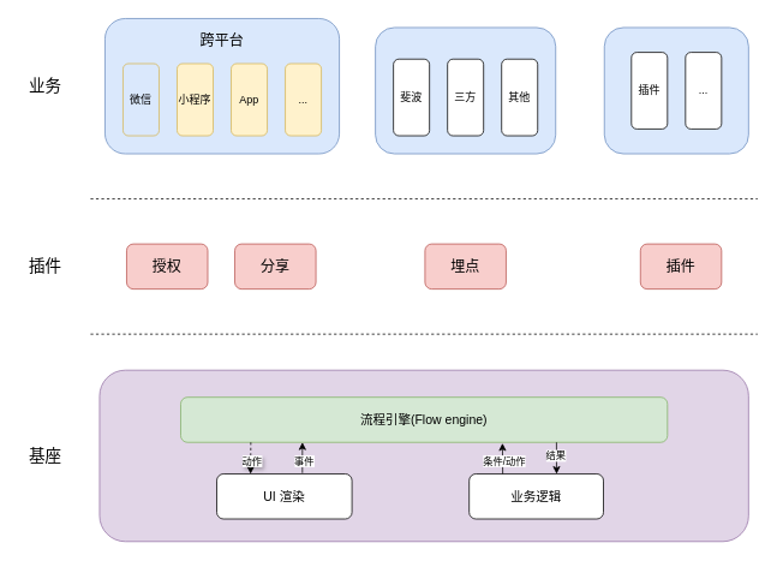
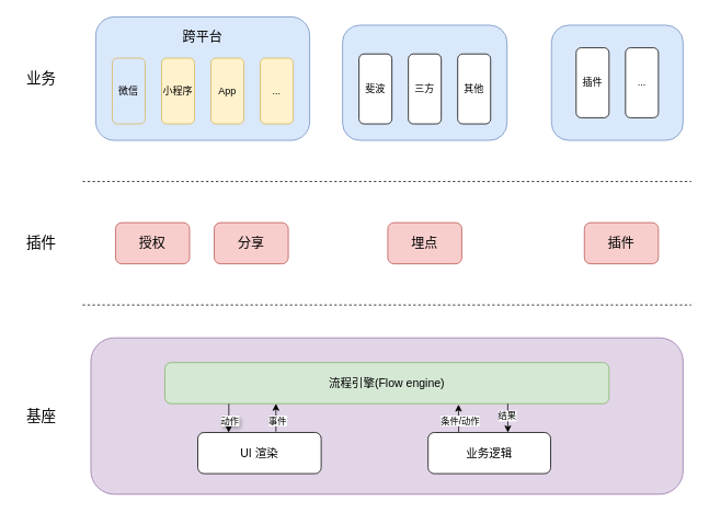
  <mxCell id="0" />
  <mxCell id="1" parent="0" />
  <mxCell id="2" value="" style="endArrow=none;dashed=1;html=1;rounded=0;" edge="1" parent="1"><mxGeometry width="50" height="50" relative="1" as="geometry"><mxPoint x="100" y="220" as="sourcePoint" /><mxPoint x="840" y="220" as="targetPoint" /></mxGeometry></mxCell>
  <mxCell id="3" value="" style="group;fontSize=14;" vertex="1" connectable="0" parent="1"><mxGeometry x="116" y="20" width="260" height="150" as="geometry" /></mxCell>
  <mxCell id="4" value="" style="rounded=1;whiteSpace=wrap;html=1;fillColor=#dae8fc;strokeColor=#6c8ebf;" vertex="1" parent="3"><mxGeometry width="260" height="150" as="geometry" /></mxCell>
  <mxCell id="5" value="微信" style="rounded=1;whiteSpace=wrap;html=1;flipV=0;flipH=0;fillColor=#dae8fc;strokeColor=#d6b656;" vertex="1" parent="3"><mxGeometry x="20" y="50" width="40" height="80" as="geometry" /></mxCell>
  <mxCell id="6" value="小程序&lt;span style=&quot;color: rgba(0, 0, 0, 0); font-family: monospace; font-size: 0px; text-align: start; text-wrap-mode: nowrap;&quot;&gt;%3CmxGraphModel%3E%3Croot%3E%3CmxCell%20id%3D%220%22%2F%3E%3CmxCell%20id%3D%221%22%20parent%3D%220%22%2F%3E%3CmxCell%20id%3D%222%22%20value%3D%22%E5%BE%AE%E4%BF%A1%22%20style%3D%22rounded%3D1%3BwhiteSpace%3Dwrap%3Bhtml%3D1%3BflipV%3D0%3BflipH%3D0%3B%22%20vertex%3D%221%22%20parent%3D%221%22%3E%3CmxGeometry%20x%3D%22200%22%20y%3D%2290%22%20width%3D%2240%22%20height%3D%2280%22%20as%3D%22geometry%22%2F%3E%3C%2FmxCell%3E%3C%2Froot%3E%3C%2FmxGraphModel%3E&lt;/span&gt;" style="rounded=1;whiteSpace=wrap;html=1;flipV=0;flipH=0;fillColor=#fff2cc;strokeColor=#d6b656;" vertex="1" parent="3"><mxGeometry x="80" y="50" width="40" height="80" as="geometry" /></mxCell>
  <mxCell id="7" value="App" style="rounded=1;whiteSpace=wrap;html=1;flipV=0;flipH=0;fillColor=#fff2cc;strokeColor=#d6b656;" vertex="1" parent="3"><mxGeometry x="140" y="50" width="40" height="80" as="geometry" /></mxCell>
  <mxCell id="8" value="..." style="rounded=1;whiteSpace=wrap;html=1;flipV=0;flipH=0;fillColor=#fff2cc;strokeColor=#d6b656;" vertex="1" parent="3"><mxGeometry x="200" y="50" width="40" height="80" as="geometry" /></mxCell>
  <mxCell id="9" value="跨平台" style="text;html=1;align=center;verticalAlign=middle;whiteSpace=wrap;rounded=0;fontSize=16;" vertex="1" parent="3"><mxGeometry x="100" y="10" width="60" height="30" as="geometry" /></mxCell>
  <mxCell id="10" value="" style="group" vertex="1" connectable="0" parent="1"><mxGeometry x="416" y="30" width="200" height="140" as="geometry" /></mxCell>
  <mxCell id="11" value="" style="rounded=1;whiteSpace=wrap;html=1;fillColor=#dae8fc;strokeColor=#6c8ebf;" vertex="1" parent="10"><mxGeometry width="200" height="140" as="geometry" /></mxCell>
  <mxCell id="12" value="斐波" style="rounded=1;whiteSpace=wrap;html=1;" vertex="1" parent="10"><mxGeometry x="20" y="35" width="40" height="85" as="geometry" /></mxCell>
  <mxCell id="13" value="三方" style="rounded=1;whiteSpace=wrap;html=1;" vertex="1" parent="10"><mxGeometry x="80" y="35" width="40" height="85" as="geometry" /></mxCell>
  <mxCell id="14" value="其他" style="rounded=1;whiteSpace=wrap;html=1;" vertex="1" parent="10"><mxGeometry x="140" y="35" width="40" height="85" as="geometry" /></mxCell>
  <mxCell id="15" value="" style="rounded=1;whiteSpace=wrap;html=1;fillColor=#dae8fc;strokeColor=#6c8ebf;" vertex="1" parent="1"><mxGeometry x="670" y="30" width="160" height="140" as="geometry" /></mxCell>
  <mxCell id="16" value="插件" style="rounded=1;whiteSpace=wrap;html=1;" vertex="1" parent="1"><mxGeometry x="700" y="57.5" width="40" height="85" as="geometry" /></mxCell>
  <mxCell id="17" value="..." style="rounded=1;whiteSpace=wrap;html=1;" vertex="1" parent="1"><mxGeometry x="760" y="57.5" width="40" height="85" as="geometry" /></mxCell>
  <mxCell id="18" value="业务" style="text;html=1;align=center;verticalAlign=middle;whiteSpace=wrap;rounded=0;fontSize=18;" vertex="1" parent="1"><mxGeometry x="20" y="80" width="60" height="30" as="geometry" /></mxCell>
  <mxCell id="19" value="授权" style="rounded=1;whiteSpace=wrap;html=1;fontSize=16;fillColor=#f8cecc;strokeColor=#b85450;" vertex="1" parent="1"><mxGeometry x="140" y="270" width="90" height="50" as="geometry" /></mxCell>
  <mxCell id="20" value="分享" style="rounded=1;whiteSpace=wrap;html=1;fontSize=16;fillColor=#f8cecc;strokeColor=#b85450;" vertex="1" parent="1"><mxGeometry x="260" y="270" width="90" height="50" as="geometry" /></mxCell>
  <mxCell id="21" value="插件" style="rounded=1;whiteSpace=wrap;html=1;fontSize=16;fillColor=#f8cecc;strokeColor=#b85450;" vertex="1" parent="1"><mxGeometry x="710" y="270" width="90" height="50" as="geometry" /></mxCell>
  <mxCell id="22" value="埋点" style="rounded=1;whiteSpace=wrap;html=1;fontSize=16;fillColor=#f8cecc;strokeColor=#b85450;" vertex="1" parent="1"><mxGeometry x="471" y="270" width="90" height="50" as="geometry" /></mxCell>
  <mxCell id="23" value="插件" style="text;html=1;align=center;verticalAlign=middle;whiteSpace=wrap;rounded=0;fontSize=18;" vertex="1" parent="1"><mxGeometry x="20" y="280" width="60" height="30" as="geometry" /></mxCell>
  <mxCell id="24" value="" style="endArrow=none;dashed=1;html=1;rounded=0;" edge="1" parent="1"><mxGeometry width="50" height="50" relative="1" as="geometry"><mxPoint x="100" y="370" as="sourcePoint" /><mxPoint x="840" y="370" as="targetPoint" /><Array as="points"><mxPoint x="280" y="370" /><mxPoint x="460" y="370" /></Array></mxGeometry></mxCell>
  <mxCell id="25" value="基座" style="text;html=1;align=center;verticalAlign=middle;whiteSpace=wrap;rounded=0;fontSize=18;" vertex="1" parent="1"><mxGeometry x="20" y="490" width="60" height="30" as="geometry" /></mxCell>
  <mxCell id="26" value="" style="rounded=1;whiteSpace=wrap;html=1;fillColor=#e1d5e7;strokeColor=#9673a6;" vertex="1" parent="1"><mxGeometry x="110" y="410" width="720" height="190" as="geometry" /></mxCell>
  <mxCell id="27" value="流程引擎(Flow engine)" style="rounded=1;whiteSpace=wrap;html=1;fontSize=14;fillColor=#d5e8d4;strokeColor=#82b366;" vertex="1" parent="1"><mxGeometry x="200" y="440" width="540" height="50" as="geometry" /></mxCell>
  <mxCell id="28" value="UI 渲染" style="rounded=1;whiteSpace=wrap;html=1;fontSize=14;" vertex="1" parent="1"><mxGeometry x="240" y="525" width="150" height="50" as="geometry" /></mxCell>
  <mxCell id="29" value="业务逻辑" style="rounded=1;whiteSpace=wrap;html=1;fontSize=14;" vertex="1" parent="1"><mxGeometry x="520" y="525" width="149" height="50" as="geometry" /></mxCell>
- <mxCell id="30" value="" style="endArrow=classic;html=1;rounded=0;entryX=0.25;entryY=0;entryDx=0;entryDy=0;exitX=0.144;exitY=1;exitDx=0;exitDy=0;exitPerimeter=0;dashed=1;" edge="1" parent="1" source="27" target="28"><mxGeometry width="50" height="50" relative="1" as="geometry"><mxPoint x="280" y="490" as="sourcePoint" /><mxPoint x="330" y="440" as="targetPoint" /></mxGeometry></mxCell>
+ <mxCell id="30" value="" style="endArrow=classic;html=1;rounded=0;entryX=0.25;entryY=0;entryDx=0;entryDy=0;exitX=0.144;exitY=1;exitDx=0;exitDy=0;exitPerimeter=0;" edge="1" parent="1" source="27" target="28"><mxGeometry width="50" height="50" relative="1" as="geometry"><mxPoint x="280" y="490" as="sourcePoint" /><mxPoint x="330" y="440" as="targetPoint" /></mxGeometry></mxCell>
  <mxCell id="31" value="动作" style="edgeLabel;html=1;align=center;verticalAlign=middle;resizable=0;points=[];labelBackgroundColor=light-dark(#FFFFFF,#EDEDED);textShadow=1;" vertex="1" connectable="0" parent="30"><mxGeometry x="0.142" y="1" relative="1" as="geometry"><mxPoint as="offset" /></mxGeometry></mxCell>
  <mxCell id="32" value="" style="endArrow=classic;html=1;rounded=0;" edge="1" parent="1"><mxGeometry width="50" height="50" relative="1" as="geometry"><mxPoint x="335" y="524" as="sourcePoint" /><mxPoint x="335" y="490" as="targetPoint" /></mxGeometry></mxCell>
  <mxCell id="33" value="事件" style="edgeLabel;html=1;align=center;verticalAlign=middle;resizable=0;points=[];" vertex="1" connectable="0" parent="32"><mxGeometry x="-0.176" y="-1" relative="1" as="geometry"><mxPoint as="offset" /></mxGeometry></mxCell>
  <mxCell id="34" value="" style="endArrow=classic;html=1;rounded=0;entryX=0.661;entryY=1.02;entryDx=0;entryDy=0;entryPerimeter=0;exitX=0.25;exitY=0;exitDx=0;exitDy=0;" edge="1" parent="1" source="29" target="27"><mxGeometry width="50" height="50" relative="1" as="geometry"><mxPoint x="345" y="534" as="sourcePoint" /><mxPoint x="345" y="500" as="targetPoint" /></mxGeometry></mxCell>
  <mxCell id="35" value="条件/动作" style="edgeLabel;html=1;align=center;verticalAlign=middle;resizable=0;points=[];" vertex="1" connectable="0" parent="34"><mxGeometry x="-0.176" y="-1" relative="1" as="geometry"><mxPoint as="offset" /></mxGeometry></mxCell>
  <mxCell id="36" value="" style="endArrow=classic;html=1;rounded=0;exitX=0.772;exitY=1;exitDx=0;exitDy=0;exitPerimeter=0;entryX=0.651;entryY=0;entryDx=0;entryDy=0;entryPerimeter=0;" edge="1" parent="1" source="27" target="29"><mxGeometry width="50" height="50" relative="1" as="geometry"><mxPoint x="567" y="535" as="sourcePoint" /><mxPoint x="617" y="520" as="targetPoint" /></mxGeometry></mxCell>
  <mxCell id="37" value="结果" style="edgeLabel;html=1;align=center;verticalAlign=middle;resizable=0;points=[];" vertex="1" connectable="0" parent="36"><mxGeometry x="-0.176" y="-1" relative="1" as="geometry"><mxPoint as="offset" /></mxGeometry></mxCell>
